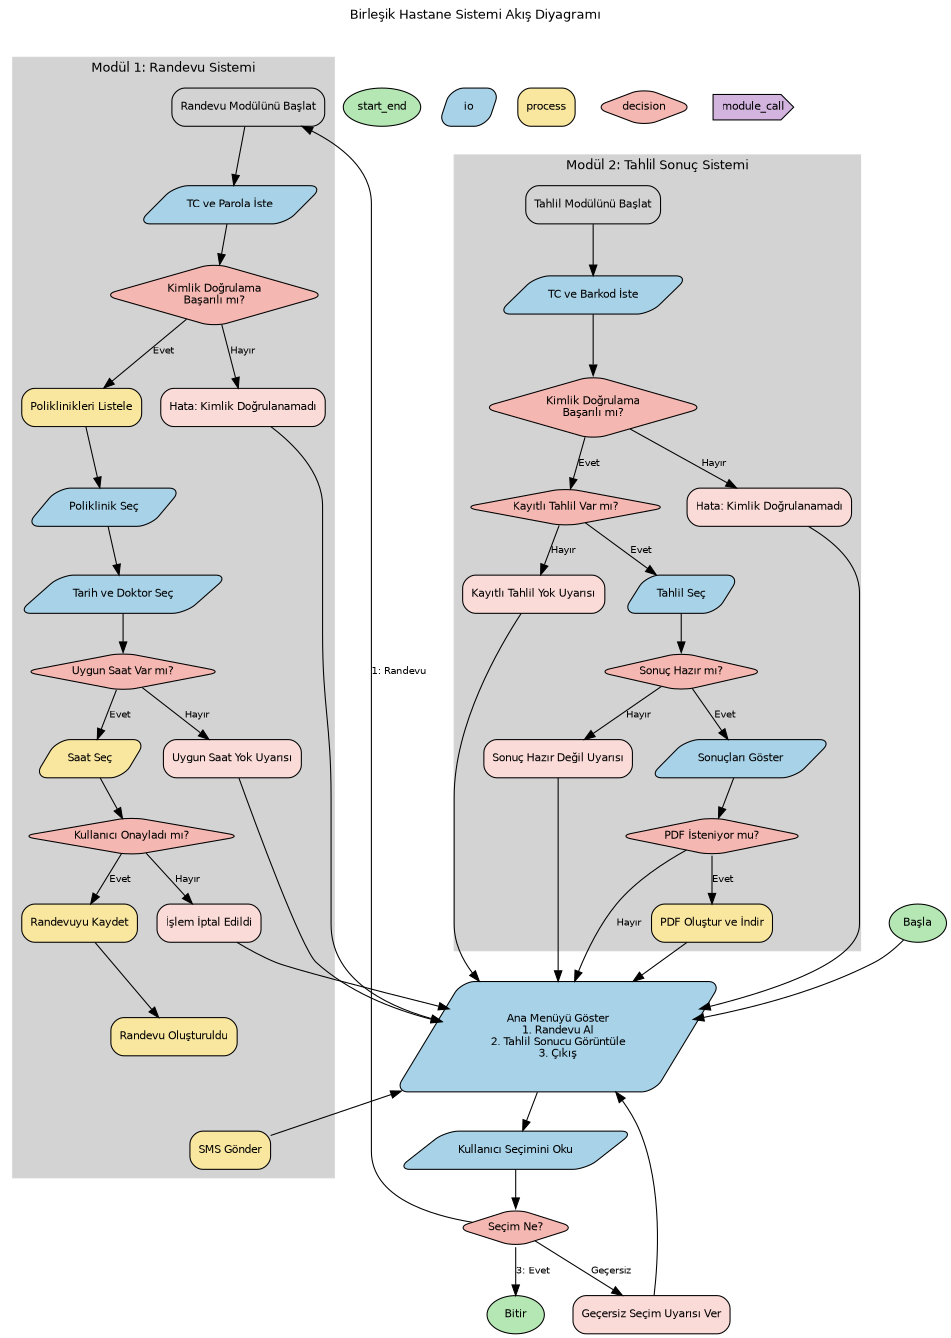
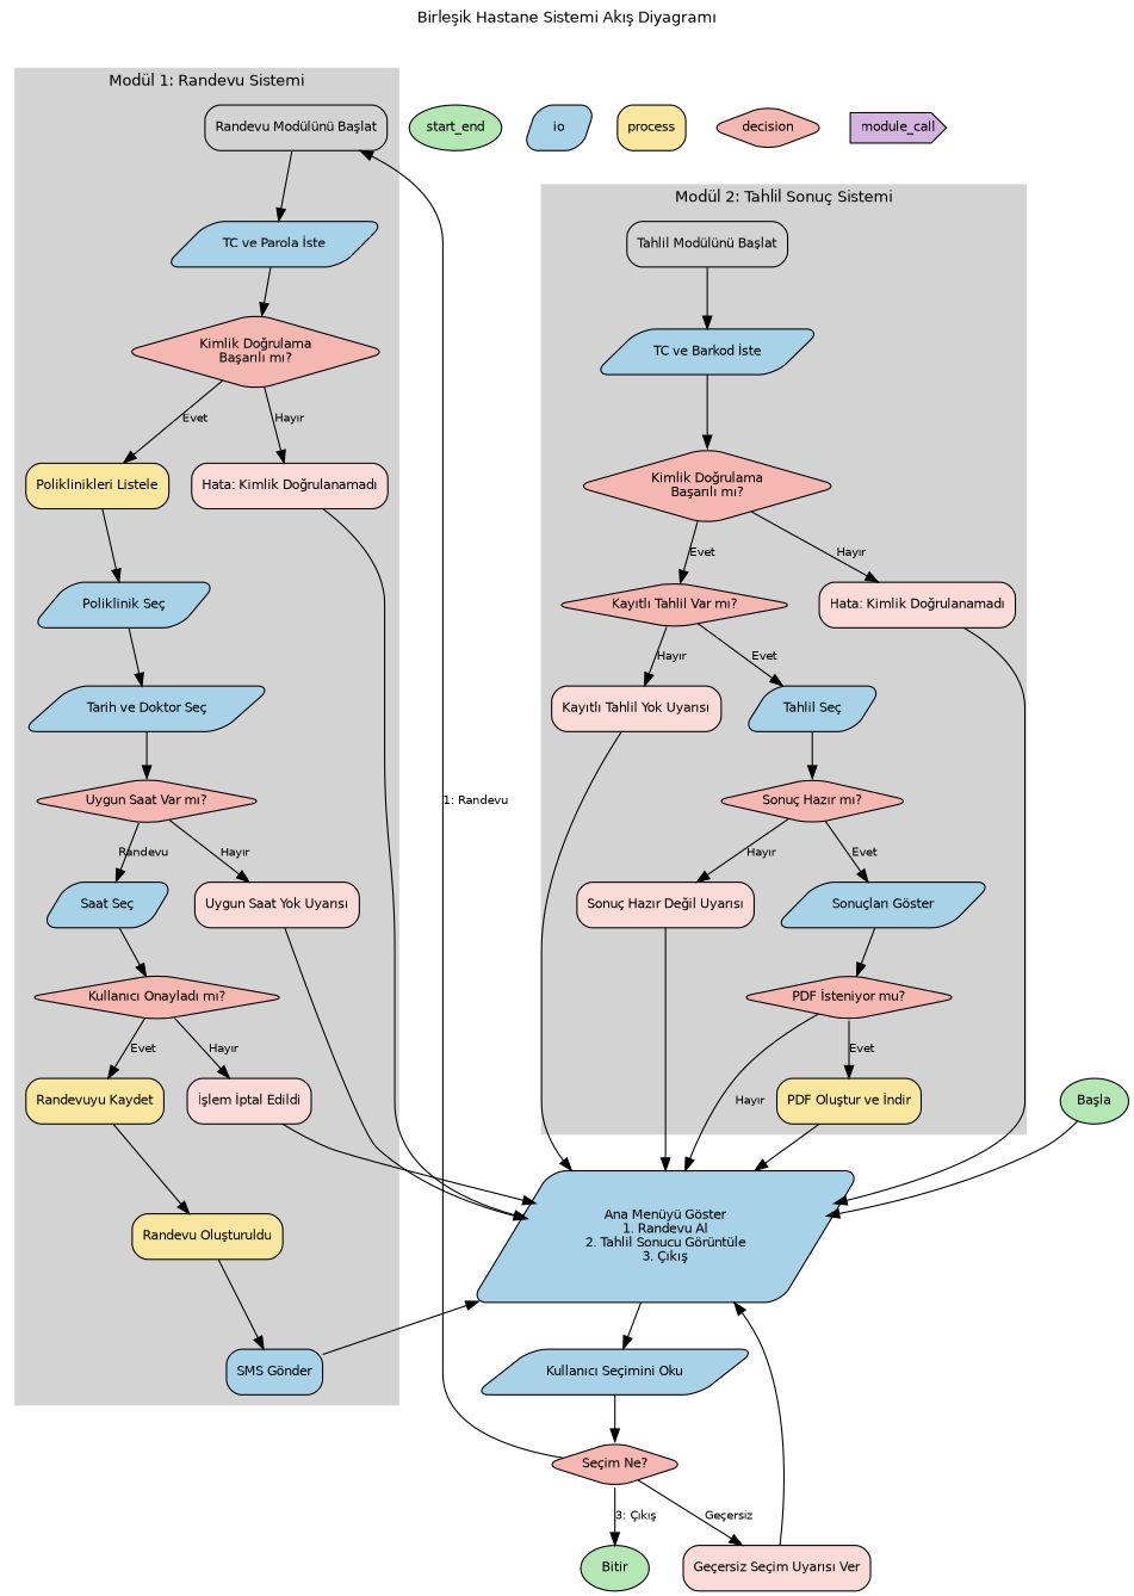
  digraph {
    fontname=Helvetica
    fontsize=12
    label="Birleşik Hastane Sistemi Akış Diyagramı"
    labelloc=t
    rankdir=TB
    node [fontname=Helvetica fontsize=10 shape=box style="rounded,filled" fillcolor="#A7D2E8"]
    edge [fontname=Helvetica fontsize=9]
    n1 [label="Randevu Modülünü Başlat" fillcolor=""]
    n2 [label="TC ve Parola İste" shape=parallelogram]
    n3 [fillcolor="#F5B7B1" label="Kimlik Doğrulama\nBaşarılı mı?" shape=diamond]
    n4 [fillcolor="#FADBD8" label="Hata: Kimlik Doğrulanamadı"]
    n5 [fillcolor="#F9E79F" label="Poliklinikleri Listele"]
    n6 [label="Poliklinik Seç" shape=parallelogram]
    n7 [label="Tarih ve Doktor Seç" shape=parallelogram]
    n8 [fillcolor="#F5B7B1" label="Uygun Saat Var mı?" shape=diamond]
    n9 [fillcolor="#FADBD8" label="Uygun Saat Yok Uyarısı"]
-   n10 [fillcolor="#F9E79F" label="Saat Seç" shape=parallelogram]
+   n10 [label="Saat Seç" shape=parallelogram]
    n11 [fillcolor="#F5B7B1" label="Kullanıcı Onayladı mı?" shape=diamond]
    n12 [fillcolor="#FADBD8" label="İşlem İptal Edildi"]
    n13 [fillcolor="#F9E79F" label="Randevuyu Kaydet"]
    n14 [fillcolor="#F9E79F" label="Randevu Oluşturuldu"]
-   n15 [fillcolor="#F9E79F" label="SMS Gönder"]
+   n15 [label="SMS Gönder"]
    n16 [label="Tahlil Modülünü Başlat" fillcolor=""]
    n17 [label="TC ve Barkod İste" shape=parallelogram]
    n18 [fillcolor="#F5B7B1" label="Kimlik Doğrulama\nBaşarılı mı?" shape=diamond]
    n19 [fillcolor="#FADBD8" label="Hata: Kimlik Doğrulanamadı"]
    n20 [fillcolor="#F5B7B1" label="Kayıtlı Tahlil Var mı?" shape=diamond]
    n21 [fillcolor="#FADBD8" label="Kayıtlı Tahlil Yok Uyarısı"]
    n22 [label="Tahlil Seç" shape=parallelogram]
    n23 [fillcolor="#F5B7B1" label="Sonuç Hazır mı?" shape=diamond]
    n24 [fillcolor="#FADBD8" label="Sonuç Hazır Değil Uyarısı"]
    n25 [label="Sonuçları Göster" shape=parallelogram]
    n26 [fillcolor="#F5B7B1" label="PDF İsteniyor mu?" shape=diamond]
    n27 [fillcolor="#F9E79F" label="PDF Oluştur ve İndir"]
    n28 [label="Ana Menüyü Göster\n1. Randevu Al\n2. Tahlil Sonucu Görüntüle\n3. Çıkış" shape=parallelogram]
    start_end [fillcolor="#B4E7B4" shape=ellipse]
    io [shape=parallelogram]
    process [fillcolor="#F9E79F"]
    decision [fillcolor="#F5B7B1" shape=diamond]
    module_call [fillcolor="#D2B4DE" shape=cds style=filled]
    n34 [fillcolor="#B4E7B4" label="Başla" shape=ellipse]
    n35 [label="Kullanıcı Seçimini Oku" shape=parallelogram]
    n36 [fillcolor="#F5B7B1" label="Seçim Ne?" shape=diamond]
    n37 [fillcolor="#FADBD8" label="Geçersiz Seçim Uyarısı Ver"]
    n38 [fillcolor="#B4E7B4" label=Bitir shape=ellipse]
    subgraph cluster_1 {
      color=lightgrey
      label="Modül 1: Randevu Sistemi"
      style=filled
      n1
      n2
      n3
      n4
      n5
      n6
      n7
      n8
      n9
      n10
      n11
      n12
      n13
      n14
      n15
    }
    subgraph cluster_2 {
      color=lightgrey
      label="Modül 2: Tahlil Sonuç Sistemi"
      style=filled
      n16
      n17
      n18
      n19
      n20
      n21
      n22
      n23
      n24
      n25
      n26
      n27
    }
    n1 -> n2
    n2 -> n3
    n3 -> n4 [label="Hayır"]
    n3 -> n5 [label=Evet]
    n4 -> n28
    n5 -> n6
    n6 -> n7
    n7 -> n8
    n8 -> n9 [label="Hayır"]
-   n8 -> n10 [label=Evet]
+   n8 -> n10 [label=Randevu]
    n9 -> n28
    n10 -> n11
    n11 -> n12 [label="Hayır"]
    n11 -> n13 [label=Evet]
    n12 -> n28
    n13 -> n14
+   n14 -> n15
    n15 -> n28
    n16 -> n17
    n17 -> n18
    n18 -> n19 [label="Hayır"]
    n18 -> n20 [label=Evet]
    n19 -> n28
    n20 -> n21 [label="Hayır"]
    n20 -> n22 [label=Evet]
    n21 -> n28
    n22 -> n23
    n23 -> n24 [label="Hayır"]
    n23 -> n25 [label=Evet]
    n24 -> n28
    n25 -> n26
    n26 -> n27 [label=Evet]
    n26 -> n28 [label="Hayır"]
    n27 -> n28
    n28 -> n35
    n34 -> n28
    n35 -> n36
    n36 -> n1 [label="1: Randevu"]
    n36 -> n37 [label="Geçersiz"]
-   n36 -> n38 [label="3: Evet"]
+   n36 -> n38 [label="3: Çıkış"]
    n37 -> n28
  }
